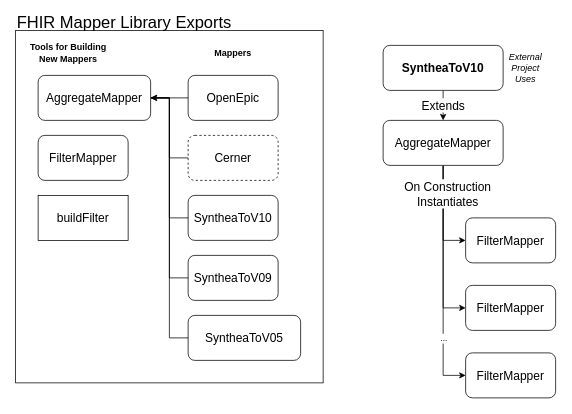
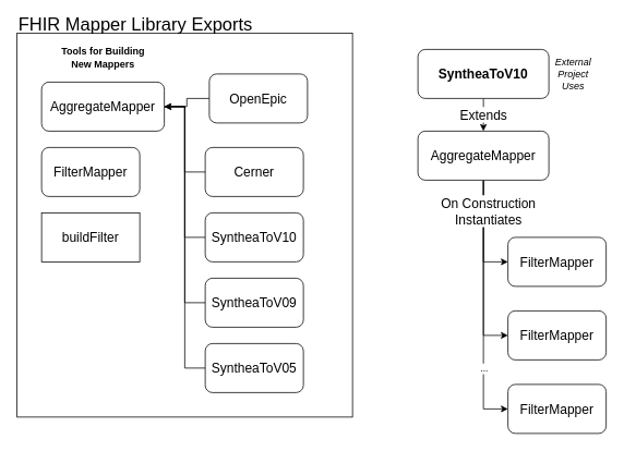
  <mxCell id="0" />
  <mxCell id="1" parent="0" />
  <mxCell id="2" value="" style="rounded=0;whiteSpace=wrap;html=1;" vertex="1" parent="1"><mxGeometry x="20" y="40" width="410" height="470" as="geometry" /></mxCell>
  <mxCell id="3" value="FHIR Mapper Library Exports" style="text;html=1;strokeColor=none;fillColor=none;align=left;verticalAlign=middle;whiteSpace=wrap;rounded=0;fontSize=22;" vertex="1" parent="1"><mxGeometry x="20" y="20" width="330" height="20" as="geometry" /></mxCell>
- <mxCell id="4" value="Cerner" style="rounded=1;whiteSpace=wrap;html=1;fontSize=16;align=center;dashed=1;" vertex="1" parent="1"><mxGeometry x="250" y="180" width="120" height="60" as="geometry" /></mxCell>
+ <mxCell id="4" value="Cerner" style="rounded=1;whiteSpace=wrap;html=1;fontSize=16;align=center;" vertex="1" parent="1"><mxGeometry x="250" y="180" width="120" height="60" as="geometry" /></mxCell>
  <mxCell id="5" value="SyntheaToV10" style="rounded=1;whiteSpace=wrap;html=1;fontSize=16;align=center;" vertex="1" parent="1"><mxGeometry x="250" y="260" width="120" height="60" as="geometry" /></mxCell>
  <mxCell id="6" value="SyntheaToV09" style="rounded=1;whiteSpace=wrap;html=1;fontSize=16;align=center;" vertex="1" parent="1"><mxGeometry x="250" y="340" width="120" height="60" as="geometry" /></mxCell>
- <mxCell id="7" value="&lt;div&gt;SyntheaToV05&lt;/div&gt;" style="rounded=1;whiteSpace=wrap;html=1;fontSize=16;align=center;" vertex="1" parent="1"><mxGeometry x="250" y="420" width="150" height="60" as="geometry" /></mxCell>
- <mxCell id="8" value="OpenEpic" style="rounded=1;whiteSpace=wrap;html=1;fontSize=16;align=center;" vertex="1" parent="1"><mxGeometry x="250" y="100" width="120" height="60" as="geometry" /></mxCell>
+ <mxCell id="7" value="&lt;div&gt;SyntheaToV05&lt;/div&gt;" style="rounded=1;whiteSpace=wrap;html=1;fontSize=16;align=center;" vertex="1" parent="1"><mxGeometry x="250" y="420" width="120" height="60" as="geometry" /></mxCell>
+ <mxCell id="8" value="OpenEpic" style="rounded=1;whiteSpace=wrap;html=1;fontSize=16;align=center;" vertex="1" parent="1"><mxGeometry x="255" y="90" width="120" height="60" as="geometry" /></mxCell>
  <mxCell id="9" style="edgeStyle=orthogonalEdgeStyle;rounded=0;orthogonalLoop=1;jettySize=auto;html=1;entryX=0;entryY=0.5;entryDx=0;entryDy=0;fontSize=16;endArrow=none;endFill=0;startArrow=classic;startFill=1;" edge="1" parent="1" source="14" target="8"><mxGeometry relative="1" as="geometry" /></mxCell>
  <mxCell id="10" style="edgeStyle=orthogonalEdgeStyle;rounded=0;orthogonalLoop=1;jettySize=auto;html=1;entryX=0;entryY=0.5;entryDx=0;entryDy=0;fontSize=16;endArrow=none;endFill=0;startArrow=classic;startFill=1;" edge="1" parent="1" source="14" target="4"><mxGeometry relative="1" as="geometry" /></mxCell>
  <mxCell id="11" style="edgeStyle=orthogonalEdgeStyle;rounded=0;orthogonalLoop=1;jettySize=auto;html=1;entryX=0;entryY=0.5;entryDx=0;entryDy=0;fontSize=16;endArrow=none;endFill=0;" edge="1" parent="1" source="14" target="5"><mxGeometry relative="1" as="geometry" /></mxCell>
  <mxCell id="12" style="edgeStyle=orthogonalEdgeStyle;rounded=0;orthogonalLoop=1;jettySize=auto;html=1;entryX=0;entryY=0.5;entryDx=0;entryDy=0;fontSize=16;endArrow=none;endFill=0;" edge="1" parent="1" source="14" target="6"><mxGeometry relative="1" as="geometry" /></mxCell>
  <mxCell id="13" style="edgeStyle=orthogonalEdgeStyle;rounded=0;orthogonalLoop=1;jettySize=auto;html=1;entryX=0;entryY=0.5;entryDx=0;entryDy=0;fontSize=16;endArrow=none;endFill=0;" edge="1" parent="1" source="14" target="7"><mxGeometry relative="1" as="geometry" /></mxCell>
  <mxCell id="14" value="AggregateMapper" style="rounded=1;whiteSpace=wrap;html=1;fontSize=16;align=center;" vertex="1" parent="1"><mxGeometry x="50" y="100" width="150" height="60" as="geometry" /></mxCell>
  <mxCell id="15" value="buildFilter" style="whiteSpace=wrap;html=1;fontSize=16;align=center;rounded=0;" vertex="1" parent="1"><mxGeometry x="50" y="260" width="120" height="60" as="geometry" /></mxCell>
  <mxCell id="16" value="FilterMapper" style="rounded=1;whiteSpace=wrap;html=1;fontSize=16;align=center;" vertex="1" parent="1"><mxGeometry x="50" y="180" width="120" height="60" as="geometry" /></mxCell>
  <mxCell id="17" value="Extends" style="edgeStyle=orthogonalEdgeStyle;rounded=0;orthogonalLoop=1;jettySize=auto;html=1;entryX=0.5;entryY=0;entryDx=0;entryDy=0;fontSize=16;align=center;" edge="1" parent="1" source="18" target="24"><mxGeometry relative="1" as="geometry" /></mxCell>
  <mxCell id="18" value="SyntheaToV10" style="rounded=1;whiteSpace=wrap;html=1;fontSize=16;align=center;fontStyle=1" vertex="1" parent="1"><mxGeometry x="510" y="60" width="160" height="60" as="geometry" /></mxCell>
  <mxCell id="19" style="edgeStyle=orthogonalEdgeStyle;rounded=0;orthogonalLoop=1;jettySize=auto;html=1;entryX=0;entryY=0.5;entryDx=0;entryDy=0;fontSize=16;align=center;" edge="1" parent="1" source="24" target="25"><mxGeometry relative="1" as="geometry" /></mxCell>
  <mxCell id="20" style="edgeStyle=orthogonalEdgeStyle;rounded=0;orthogonalLoop=1;jettySize=auto;html=1;entryX=0;entryY=0.5;entryDx=0;entryDy=0;fontSize=16;align=center;" edge="1" parent="1" source="24" target="26"><mxGeometry relative="1" as="geometry" /></mxCell>
  <mxCell id="21" style="edgeStyle=orthogonalEdgeStyle;rounded=0;orthogonalLoop=1;jettySize=auto;html=1;entryX=0;entryY=0.5;entryDx=0;entryDy=0;fontSize=16;align=center;" edge="1" parent="1" source="24" target="27"><mxGeometry relative="1" as="geometry" /></mxCell>
  <mxCell id="22" value="On Construction&lt;br&gt;Instantiates" style="edgeLabel;html=1;align=center;verticalAlign=middle;resizable=0;points=[];fontSize=16;" vertex="1" connectable="0" parent="21"><mxGeometry x="-0.763" y="5" relative="1" as="geometry"><mxPoint as="offset" /></mxGeometry></mxCell>
  <mxCell id="23" value="..." style="edgeLabel;html=1;align=center;verticalAlign=middle;resizable=0;points=[];" vertex="1" connectable="0" parent="21"><mxGeometry x="0.593" relative="1" as="geometry"><mxPoint y="-17" as="offset" /></mxGeometry></mxCell>
  <mxCell id="24" value="AggregateMapper" style="rounded=1;whiteSpace=wrap;html=1;fontSize=16;align=center;" vertex="1" parent="1"><mxGeometry x="510" y="160" width="160" height="60" as="geometry" /></mxCell>
  <mxCell id="25" value="FilterMapper" style="rounded=1;whiteSpace=wrap;html=1;fontSize=16;align=center;" vertex="1" parent="1"><mxGeometry x="620" y="290" width="120" height="60" as="geometry" /></mxCell>
  <mxCell id="26" value="FilterMapper" style="rounded=1;whiteSpace=wrap;html=1;fontSize=16;align=center;" vertex="1" parent="1"><mxGeometry x="620" y="380" width="120" height="60" as="geometry" /></mxCell>
  <mxCell id="27" value="FilterMapper" style="rounded=1;whiteSpace=wrap;html=1;fontSize=16;align=center;" vertex="1" parent="1"><mxGeometry x="620" y="470" width="120" height="60" as="geometry" /></mxCell>
- <mxCell id="28" value="&lt;div&gt;Mappers&lt;br&gt;&lt;/div&gt;" style="text;html=1;strokeColor=none;fillColor=none;align=center;verticalAlign=middle;whiteSpace=wrap;rounded=0;fontStyle=1" vertex="1" parent="1"><mxGeometry x="290" y="60" width="40" height="20" as="geometry" /></mxCell>
- <mxCell id="29" value="Tools for Building New Mappers" style="text;html=1;strokeColor=none;fillColor=none;align=center;verticalAlign=middle;whiteSpace=wrap;rounded=0;fontStyle=1" vertex="1" parent="1"><mxGeometry x="32.5" y="60" width="115" height="20" as="geometry" /></mxCell>
+ <mxCell id="29" value="Tools for Building New Mappers" style="text;html=1;strokeColor=none;fillColor=none;align=center;verticalAlign=middle;whiteSpace=wrap;rounded=0;fontStyle=1" vertex="1" parent="1"><mxGeometry x="67.5" y="60" width="115" height="20" as="geometry" /></mxCell>
  <mxCell id="30" value="External Project Uses" style="text;html=1;strokeColor=none;fillColor=none;align=center;verticalAlign=middle;whiteSpace=wrap;rounded=0;fontStyle=2" vertex="1" parent="1"><mxGeometry x="680" y="80" width="40" height="20" as="geometry" /></mxCell>
